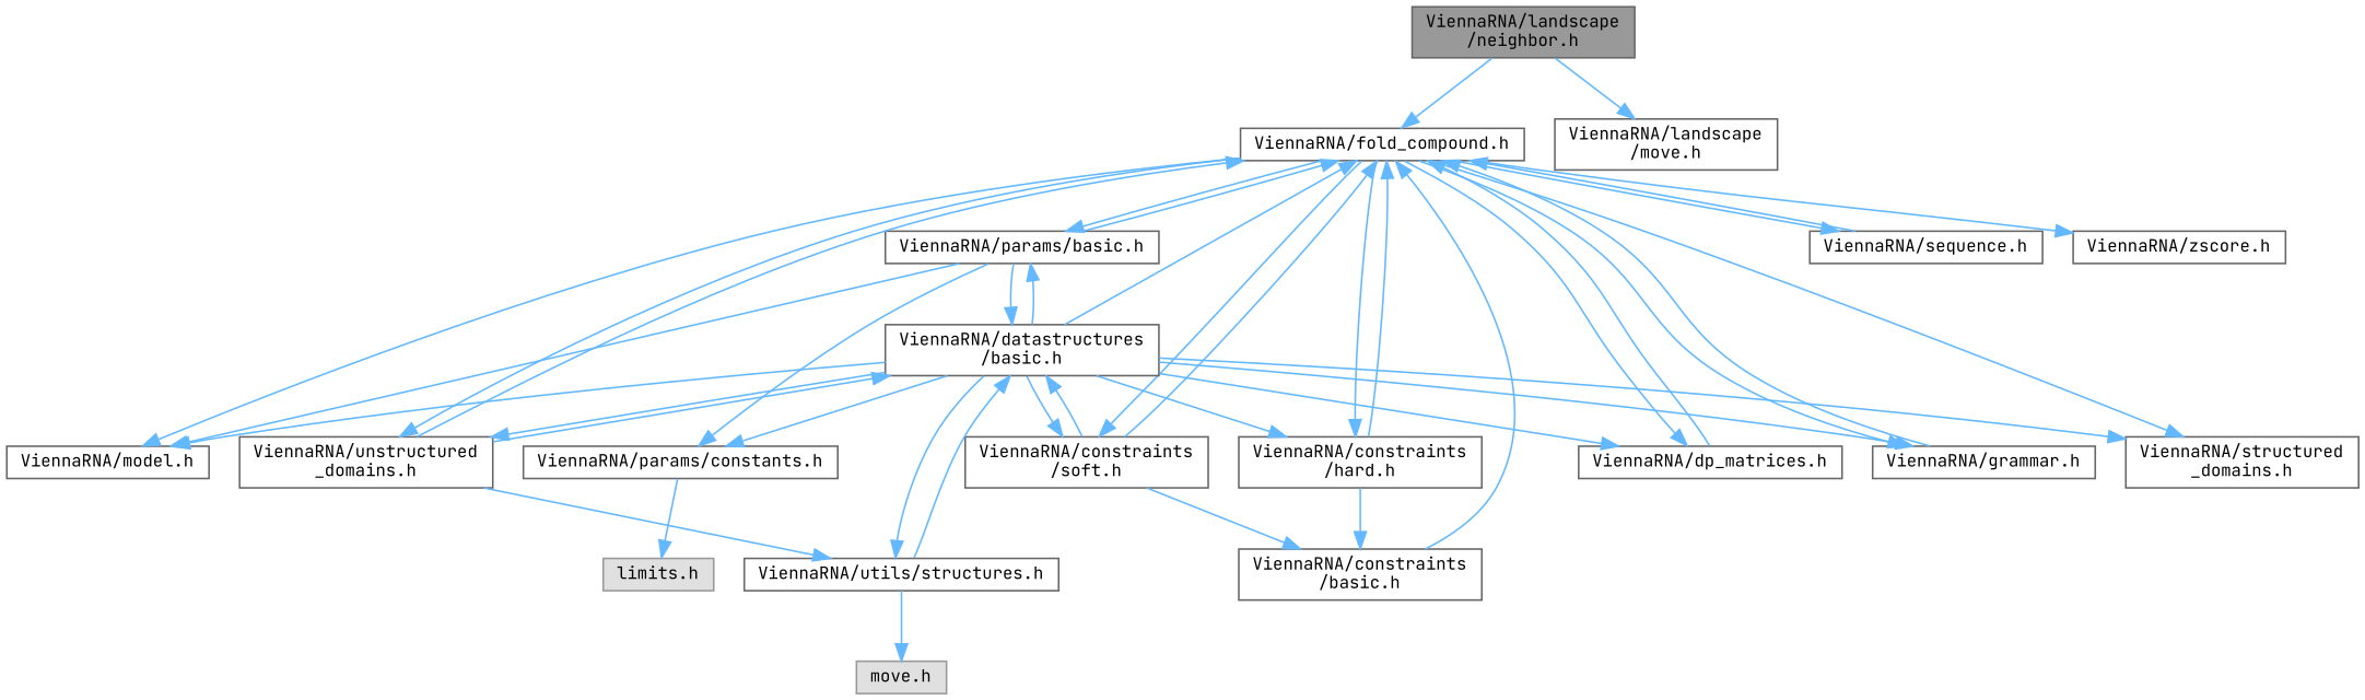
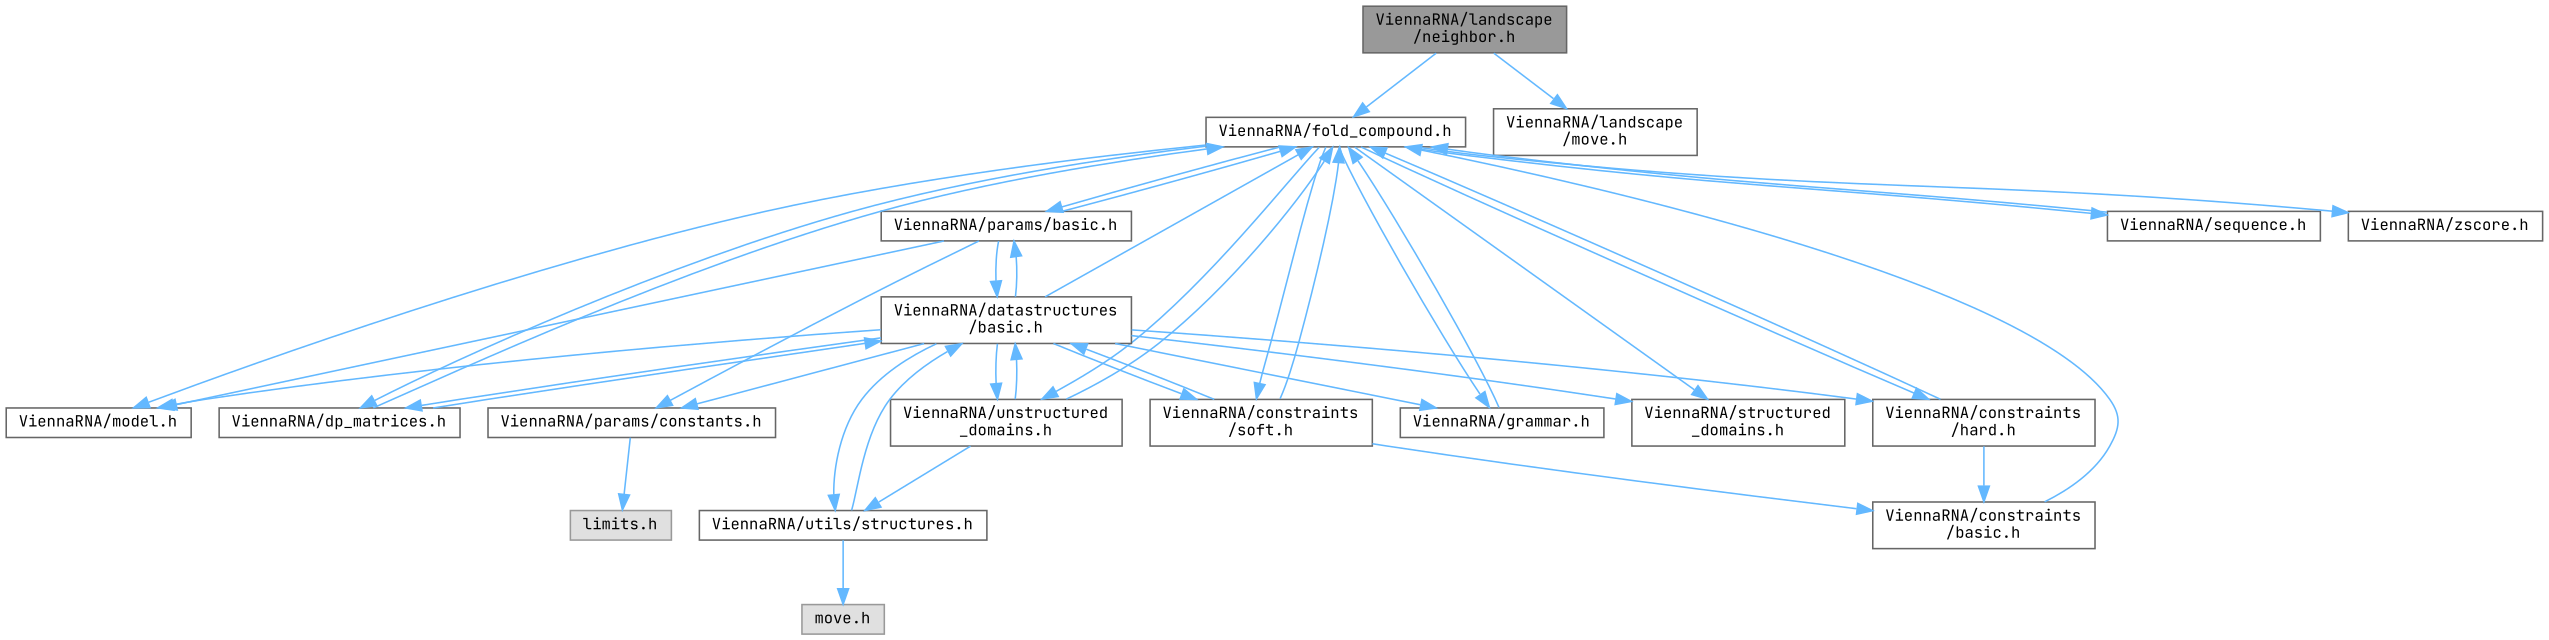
  digraph {
    fontname="JetBrains Mono"
    node [color=grey40 fillcolor=white fontname="JetBrains Mono" fontsize=10 shape=box style=filled]
    edge [color=steelblue1 fontname="JetBrains Mono" fontsize=10 labelfontname=Helvetica labelfontsize=10 style=solid]
    n1 [color=gray40 fillcolor=grey60 fontcolor=black height=0.2 label="ViennaRNA/landscape\l/neighbor.h" width=0.4]
    n2 [height=0.2 label="ViennaRNA/fold_compound.h" width=0.4]
    n3 [height=0.2 label="ViennaRNA/landscape\l/move.h" width=0.4]
    n4 [height=0.2 label="ViennaRNA/model.h" width=0.4]
    n5 [height=0.2 label="ViennaRNA/params/basic.h" width=0.4]
    n6 [height=0.2 label="ViennaRNA/dp_matrices.h" width=0.4]
    n7 [height=0.2 label="ViennaRNA/constraints\l/hard.h" width=0.4]
    n8 [height=0.2 label="ViennaRNA/constraints\l/soft.h" width=0.4]
    n9 [height=0.2 label="ViennaRNA/grammar.h" width=0.4]
    n10 [height=0.2 label="ViennaRNA/structured\l_domains.h" width=0.4]
    n11 [height=0.2 label="ViennaRNA/unstructured\l_domains.h" width=0.4]
    n12 [height=0.2 label="ViennaRNA/sequence.h" width=0.4]
    n13 [height=0.2 label="ViennaRNA/zscore.h" width=0.4]
    n14 [height=0.2 label="ViennaRNA/params/constants.h" width=0.4]
    n15 [height=0.2 label="ViennaRNA/datastructures\l/basic.h" width=0.4]
    n16 [height=0.2 label="ViennaRNA/constraints\l/basic.h" width=0.4]
    n17 [height=0.2 label="ViennaRNA/utils/structures.h" width=0.4]
    n18 [color=grey60 fillcolor="#E0E0E0" height=0.2 label="limits.h" width=0.4]
    n19 [color=grey60 fillcolor="#E0E0E0" height=0.2 label="move.h" width=0.4]
    n1 -> n2
    n1 -> n3
    n2 -> n4
    n2 -> n5
    n2 -> n6
    n2 -> n7
    n2 -> n8
    n2 -> n9
    n2 -> n10
    n2 -> n11
    n2 -> n12
    n2 -> n13
    n5 -> n2
    n5 -> n4
    n5 -> n14
    n5 -> n15
    n6 -> n2
+   n6 -> n15
    n7 -> n2
    n7 -> n16
    n8 -> n2
    n8 -> n15
    n8 -> n16
    n9 -> n2
    n11 -> n2
    n11 -> n15
    n11 -> n17
    n12 -> n2
    n14 -> n18
    n15 -> n2
    n15 -> n4
    n15 -> n5
    n15 -> n6
    n15 -> n7
    n15 -> n8
    n15 -> n9
    n15 -> n10
    n15 -> n11
    n15 -> n14
    n15 -> n17
    n16 -> n2
    n17 -> n15
    n17 -> n19
  }
